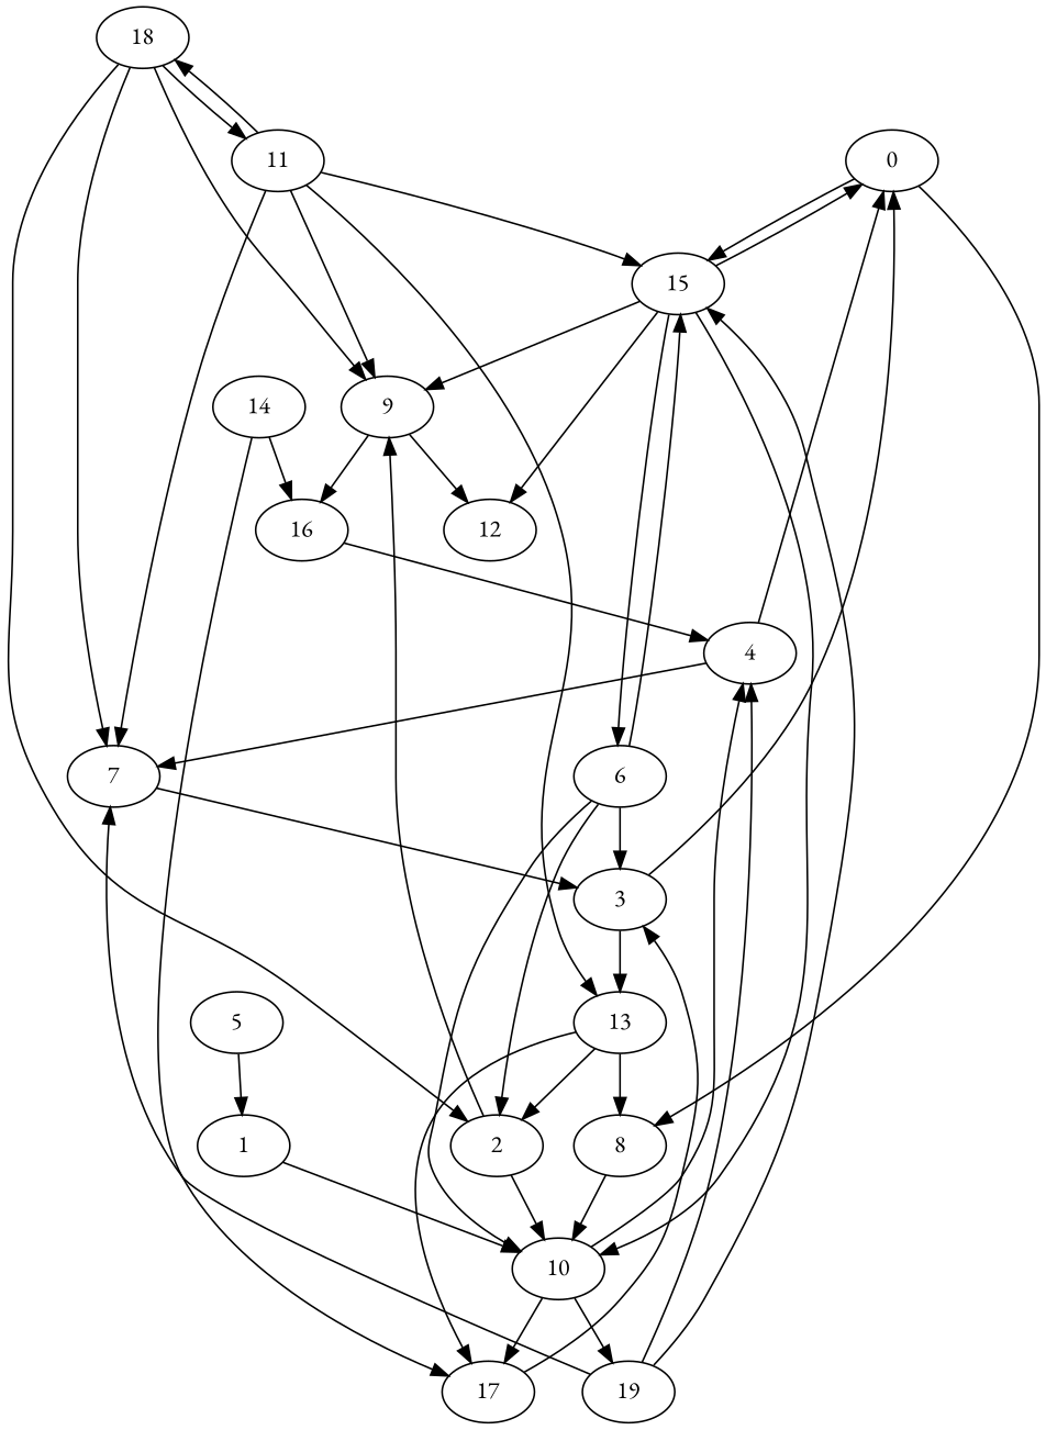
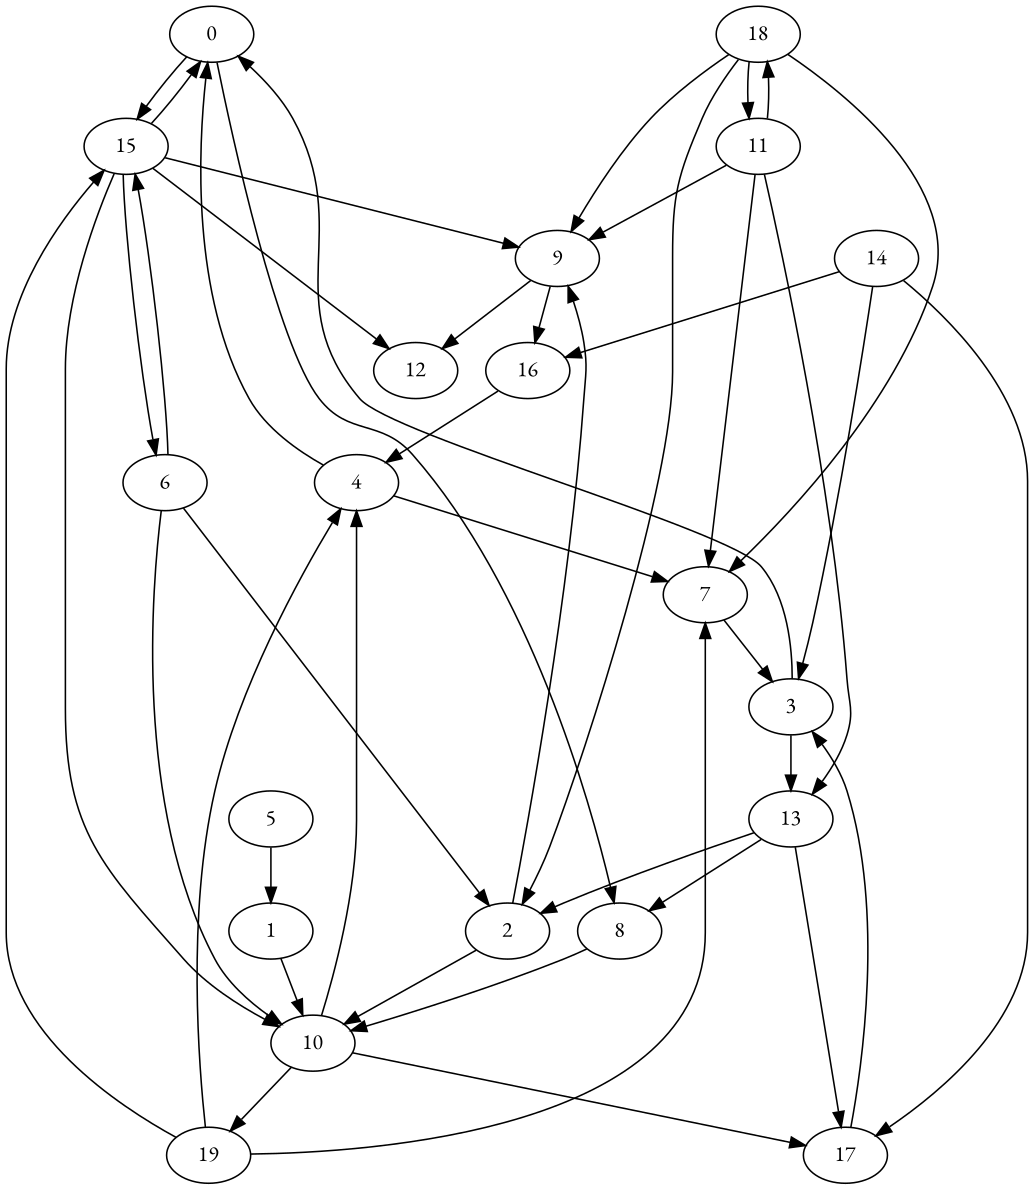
  digraph {
    fontname="EB Garamond"
    node [fontname="EB Garamond"]
    edge [Label=7 fontname="EB Garamond"]
    0
    15
    8
    10
    6
    12
    9
    4
    19
    17
    2
    1
    7
    3
    16
    13
    18
    11
    5
    14
    0 -> 15
    0 -> 8 [Label=6]
    15 -> 0 [Label=3]
    15 -> 10 [Label=9]
    15 -> 6 [Label=1]
    15 -> 12 [Label=9]
    15 -> 9 [Label=5]
    8 -> 10 [Label=9]
    10 -> 4 [Label=9]
    10 -> 19 [Label=2]
    10 -> 17 [Label=6]
    6 -> 15 [Label=3]
    6 -> 10 [Label=1]
    6 -> 2 [Label=5]
    9 -> 12 [Label=10]
    9 -> 16 [Label=3]
    4 -> 0 [Label=10]
    4 -> 7 [Label=4]
    19 -> 15 [Label=5]
    19 -> 4 [Label=10]
    19 -> 7 [Label=10]
    17 -> 3 [Label=2]
    2 -> 10 [Label=9]
    2 -> 9 [Label=10]
    1 -> 10 [Label=9]
    7 -> 3 [Label=5]
    3 -> 0 [Label=9]
    3 -> 13 [Label=3]
    16 -> 4 [Label=8]
    13 -> 8 [Label=8]
    13 -> 17
    13 -> 2
    18 -> 9 [Label=1]
    18 -> 2 [Label=8]
    18 -> 7 [Label=3]
    18 -> 11 [Label=3]
-   11 -> 15
    11 -> 9
    11 -> 7 [Label=6]
    11 -> 13 [Label=10]
    11 -> 18 [Label=10]
    5 -> 1 [Label=2]
    14 -> 17
-   6 -> 3
+   14 -> 3
    14 -> 16 [Label=8]
  }
